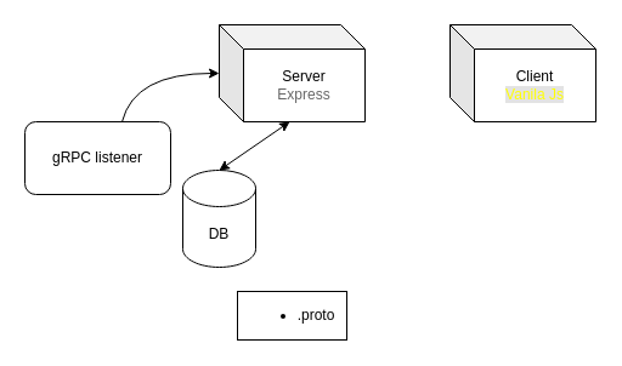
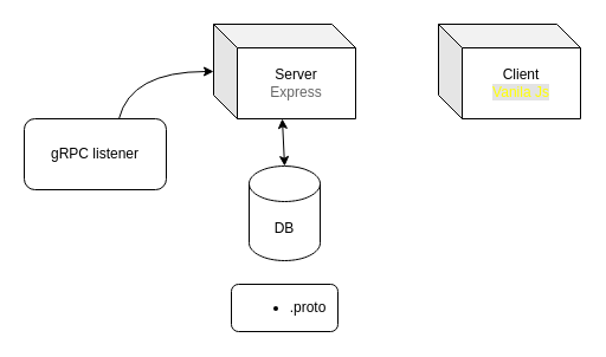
  <mxCell id="0" />
  <mxCell id="1" parent="0" />
  <mxCell id="2" value="Client&lt;br&gt;&lt;font color=&quot;#ffff00&quot; style=&quot;background-color: rgb(227 , 227 , 227)&quot;&gt;Vanila Js&lt;/font&gt;" style="shape=cube;whiteSpace=wrap;html=1;boundedLbl=1;backgroundOutline=1;darkOpacity=0.05;darkOpacity2=0.1;" vertex="1" parent="1"><mxGeometry x="370" y="20" width="120" height="80" as="geometry" /></mxCell>
  <mxCell id="3" value="Server&lt;br&gt;&lt;font color=&quot;#666666&quot;&gt;Express&lt;/font&gt;" style="shape=cube;whiteSpace=wrap;html=1;boundedLbl=1;backgroundOutline=1;darkOpacity=0.05;darkOpacity2=0.1;" vertex="1" parent="1"><mxGeometry x="180" y="20" width="120" height="80" as="geometry" /></mxCell>
- <mxCell id="4" value="&lt;span&gt;DB&lt;/span&gt;" style="shape=cylinder3;whiteSpace=wrap;html=1;boundedLbl=1;backgroundOutline=1;size=15;align=center;" vertex="1" parent="1"><mxGeometry x="150" y="140" width="60" height="80" as="geometry" /></mxCell>
+ <mxCell id="4" value="&lt;span&gt;DB&lt;/span&gt;" style="shape=cylinder3;whiteSpace=wrap;html=1;boundedLbl=1;backgroundOutline=1;size=15;align=center;" vertex="1" parent="1"><mxGeometry x="210" y="140" width="60" height="80" as="geometry" /></mxCell>
  <mxCell id="5" value="" style="endArrow=classic;startArrow=classic;html=1;strokeWidth=1;exitX=0.5;exitY=0;exitDx=0;exitDy=0;exitPerimeter=0;" edge="1" parent="1" source="4"><mxGeometry width="50" height="50" relative="1" as="geometry"><mxPoint x="260" y="80" as="sourcePoint" /><mxPoint x="238" y="100" as="targetPoint" /></mxGeometry></mxCell>
- <mxCell id="6" value="&lt;ul&gt;&lt;li&gt;&lt;span&gt;.proto&lt;/span&gt;&lt;/li&gt;&lt;/ul&gt;" style="rounded=0;whiteSpace=wrap;html=1;" vertex="1" parent="1"><mxGeometry x="195" y="240" width="90" height="40" as="geometry" /></mxCell>
+ <mxCell id="6" value="&lt;ul&gt;&lt;li&gt;&lt;span&gt;.proto&lt;/span&gt;&lt;/li&gt;&lt;/ul&gt;" style="whiteSpace=wrap;html=1;rounded=1;" vertex="1" parent="1"><mxGeometry x="195" y="240" width="90" height="40" as="geometry" /></mxCell>
  <mxCell id="7" value="" style="curved=1;endArrow=classic;html=1;strokeWidth=1;" edge="1" parent="1"><mxGeometry width="50" height="50" relative="1" as="geometry"><mxPoint x="100" y="100" as="sourcePoint" /><mxPoint x="180" y="60" as="targetPoint" /><Array as="points"><mxPoint x="110" y="60" /></Array></mxGeometry></mxCell>
  <mxCell id="8" value="gRPC listener" style="rounded=1;whiteSpace=wrap;html=1;" vertex="1" parent="1"><mxGeometry x="20" y="100" width="120" height="60" as="geometry" /></mxCell>
